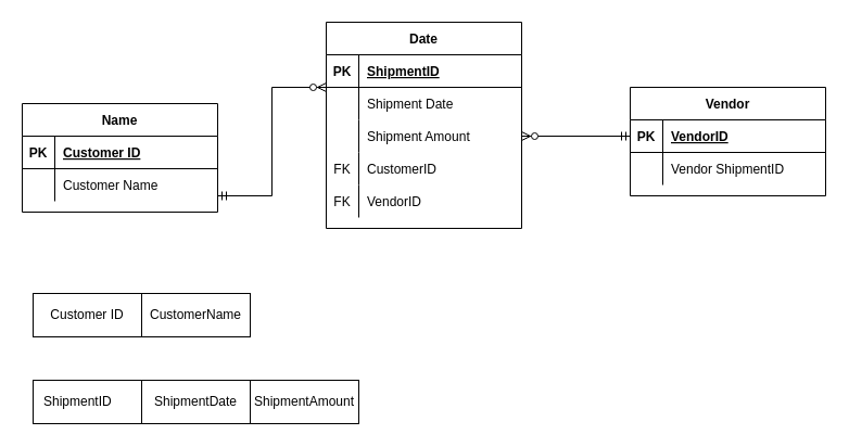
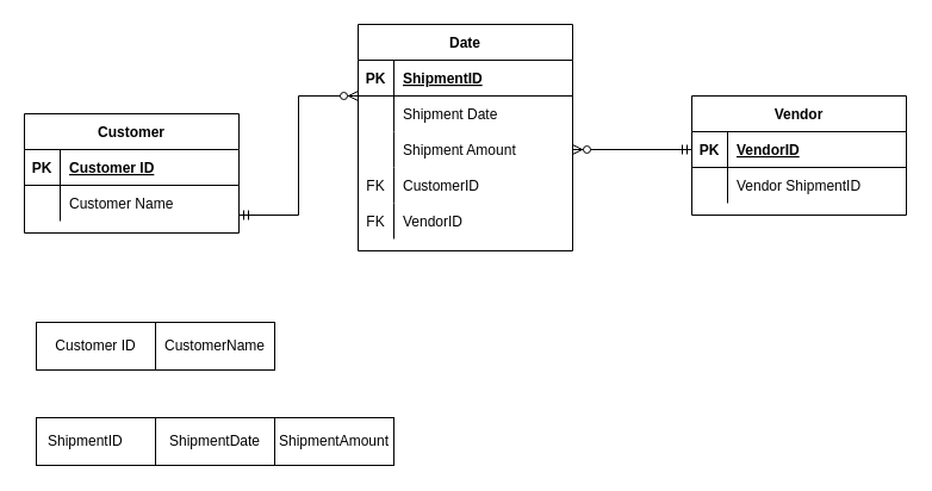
  <mxCell id="0" />
  <mxCell id="1" parent="0" />
- <mxCell id="2" value="Name" style="shape=table;startSize=30;container=1;collapsible=1;childLayout=tableLayout;fixedRows=1;rowLines=0;fontStyle=1;align=center;resizeLast=1;" vertex="1" parent="1"><mxGeometry x="20" y="95" width="180" height="100" as="geometry" /></mxCell>
+ <mxCell id="2" value="Customer" style="shape=table;startSize=30;container=1;collapsible=1;childLayout=tableLayout;fixedRows=1;rowLines=0;fontStyle=1;align=center;resizeLast=1;" vertex="1" parent="1"><mxGeometry x="20" y="95" width="180" height="100" as="geometry" /></mxCell>
  <mxCell id="3" value="" style="shape=tableRow;horizontal=0;startSize=0;swimlaneHead=0;swimlaneBody=0;fillColor=none;collapsible=0;dropTarget=0;points=[[0,0.5],[1,0.5]];portConstraint=eastwest;top=0;left=0;right=0;bottom=1;" vertex="1" parent="2"><mxGeometry y="30" width="180" height="30" as="geometry" /></mxCell>
  <mxCell id="4" value="PK" style="shape=partialRectangle;connectable=0;fillColor=none;top=0;left=0;bottom=0;right=0;fontStyle=1;overflow=hidden;" vertex="1" parent="3"><mxGeometry width="30" height="30" as="geometry"><mxRectangle width="30" height="30" as="alternateBounds" /></mxGeometry></mxCell>
  <mxCell id="5" value="Customer ID" style="shape=partialRectangle;connectable=0;fillColor=none;top=0;left=0;bottom=0;right=0;align=left;spacingLeft=6;fontStyle=5;overflow=hidden;" vertex="1" parent="3"><mxGeometry x="30" width="150" height="30" as="geometry"><mxRectangle width="150" height="30" as="alternateBounds" /></mxGeometry></mxCell>
  <mxCell id="6" value="" style="shape=tableRow;horizontal=0;startSize=0;swimlaneHead=0;swimlaneBody=0;fillColor=none;collapsible=0;dropTarget=0;points=[[0,0.5],[1,0.5]];portConstraint=eastwest;top=0;left=0;right=0;bottom=0;" vertex="1" parent="2"><mxGeometry y="60" width="180" height="30" as="geometry" /></mxCell>
  <mxCell id="7" value="" style="shape=partialRectangle;connectable=0;fillColor=none;top=0;left=0;bottom=0;right=0;editable=1;overflow=hidden;" vertex="1" parent="6"><mxGeometry width="30" height="30" as="geometry"><mxRectangle width="30" height="30" as="alternateBounds" /></mxGeometry></mxCell>
  <mxCell id="8" value="Customer Name" style="shape=partialRectangle;connectable=0;fillColor=none;top=0;left=0;bottom=0;right=0;align=left;spacingLeft=6;overflow=hidden;" vertex="1" parent="6"><mxGeometry x="30" width="150" height="30" as="geometry"><mxRectangle width="150" height="30" as="alternateBounds" /></mxGeometry></mxCell>
  <mxCell id="9" value="Date" style="shape=table;startSize=30;container=1;collapsible=1;childLayout=tableLayout;fixedRows=1;rowLines=0;fontStyle=1;align=center;resizeLast=1;" vertex="1" parent="1"><mxGeometry x="300" y="20" width="180" height="190" as="geometry" /></mxCell>
  <mxCell id="10" value="" style="shape=tableRow;horizontal=0;startSize=0;swimlaneHead=0;swimlaneBody=0;fillColor=none;collapsible=0;dropTarget=0;points=[[0,0.5],[1,0.5]];portConstraint=eastwest;top=0;left=0;right=0;bottom=1;" vertex="1" parent="9"><mxGeometry y="30" width="180" height="30" as="geometry" /></mxCell>
  <mxCell id="11" value="PK" style="shape=partialRectangle;connectable=0;fillColor=none;top=0;left=0;bottom=0;right=0;fontStyle=1;overflow=hidden;" vertex="1" parent="10"><mxGeometry width="30" height="30" as="geometry"><mxRectangle width="30" height="30" as="alternateBounds" /></mxGeometry></mxCell>
  <mxCell id="12" value="ShipmentID" style="shape=partialRectangle;connectable=0;fillColor=none;top=0;left=0;bottom=0;right=0;align=left;spacingLeft=6;fontStyle=5;overflow=hidden;" vertex="1" parent="10"><mxGeometry x="30" width="150" height="30" as="geometry"><mxRectangle width="150" height="30" as="alternateBounds" /></mxGeometry></mxCell>
  <mxCell id="13" value="" style="shape=tableRow;horizontal=0;startSize=0;swimlaneHead=0;swimlaneBody=0;fillColor=none;collapsible=0;dropTarget=0;points=[[0,0.5],[1,0.5]];portConstraint=eastwest;top=0;left=0;right=0;bottom=0;" vertex="1" parent="9"><mxGeometry y="60" width="180" height="30" as="geometry" /></mxCell>
  <mxCell id="14" value="" style="shape=partialRectangle;connectable=0;fillColor=none;top=0;left=0;bottom=0;right=0;editable=1;overflow=hidden;" vertex="1" parent="13"><mxGeometry width="30" height="30" as="geometry"><mxRectangle width="30" height="30" as="alternateBounds" /></mxGeometry></mxCell>
  <mxCell id="15" value="Shipment Date" style="shape=partialRectangle;connectable=0;fillColor=none;top=0;left=0;bottom=0;right=0;align=left;spacingLeft=6;overflow=hidden;" vertex="1" parent="13"><mxGeometry x="30" width="150" height="30" as="geometry"><mxRectangle width="150" height="30" as="alternateBounds" /></mxGeometry></mxCell>
  <mxCell id="16" value="" style="shape=tableRow;horizontal=0;startSize=0;swimlaneHead=0;swimlaneBody=0;fillColor=none;collapsible=0;dropTarget=0;points=[[0,0.5],[1,0.5]];portConstraint=eastwest;top=0;left=0;right=0;bottom=0;" vertex="1" parent="9"><mxGeometry y="90" width="180" height="30" as="geometry" /></mxCell>
  <mxCell id="17" value="" style="shape=partialRectangle;connectable=0;fillColor=none;top=0;left=0;bottom=0;right=0;editable=1;overflow=hidden;" vertex="1" parent="16"><mxGeometry width="30" height="30" as="geometry"><mxRectangle width="30" height="30" as="alternateBounds" /></mxGeometry></mxCell>
  <mxCell id="18" value="Shipment Amount" style="shape=partialRectangle;connectable=0;fillColor=none;top=0;left=0;bottom=0;right=0;align=left;spacingLeft=6;overflow=hidden;" vertex="1" parent="16"><mxGeometry x="30" width="150" height="30" as="geometry"><mxRectangle width="150" height="30" as="alternateBounds" /></mxGeometry></mxCell>
  <mxCell id="19" value="" style="shape=tableRow;horizontal=0;startSize=0;swimlaneHead=0;swimlaneBody=0;fillColor=none;collapsible=0;dropTarget=0;points=[[0,0.5],[1,0.5]];portConstraint=eastwest;top=0;left=0;right=0;bottom=0;" vertex="1" parent="9"><mxGeometry y="120" width="180" height="30" as="geometry" /></mxCell>
  <mxCell id="20" value="FK" style="shape=partialRectangle;connectable=0;fillColor=none;top=0;left=0;bottom=0;right=0;editable=1;overflow=hidden;" vertex="1" parent="19"><mxGeometry width="30" height="30" as="geometry"><mxRectangle width="30" height="30" as="alternateBounds" /></mxGeometry></mxCell>
  <mxCell id="21" value="CustomerID" style="shape=partialRectangle;connectable=0;fillColor=none;top=0;left=0;bottom=0;right=0;align=left;spacingLeft=6;overflow=hidden;" vertex="1" parent="19"><mxGeometry x="30" width="150" height="30" as="geometry"><mxRectangle width="150" height="30" as="alternateBounds" /></mxGeometry></mxCell>
  <mxCell id="22" value="" style="shape=tableRow;horizontal=0;startSize=0;swimlaneHead=0;swimlaneBody=0;fillColor=none;collapsible=0;dropTarget=0;points=[[0,0.5],[1,0.5]];portConstraint=eastwest;top=0;left=0;right=0;bottom=0;" vertex="1" parent="9"><mxGeometry y="150" width="180" height="30" as="geometry" /></mxCell>
  <mxCell id="23" value="FK" style="shape=partialRectangle;connectable=0;fillColor=none;top=0;left=0;bottom=0;right=0;fontStyle=0;overflow=hidden;" vertex="1" parent="22"><mxGeometry width="30" height="30" as="geometry"><mxRectangle width="30" height="30" as="alternateBounds" /></mxGeometry></mxCell>
  <mxCell id="24" value="VendorID" style="shape=partialRectangle;connectable=0;fillColor=none;top=0;left=0;bottom=0;right=0;align=left;spacingLeft=6;fontStyle=0;overflow=hidden;" vertex="1" parent="22"><mxGeometry x="30" width="150" height="30" as="geometry"><mxRectangle width="150" height="30" as="alternateBounds" /></mxGeometry></mxCell>
  <mxCell id="25" value="Vendor" style="shape=table;startSize=30;container=1;collapsible=1;childLayout=tableLayout;fixedRows=1;rowLines=0;fontStyle=1;align=center;resizeLast=1;" vertex="1" parent="1"><mxGeometry x="580" y="80" width="180" height="100" as="geometry" /></mxCell>
  <mxCell id="26" value="" style="shape=tableRow;horizontal=0;startSize=0;swimlaneHead=0;swimlaneBody=0;fillColor=none;collapsible=0;dropTarget=0;points=[[0,0.5],[1,0.5]];portConstraint=eastwest;top=0;left=0;right=0;bottom=1;" vertex="1" parent="25"><mxGeometry y="30" width="180" height="30" as="geometry" /></mxCell>
  <mxCell id="27" value="PK" style="shape=partialRectangle;connectable=0;fillColor=none;top=0;left=0;bottom=0;right=0;fontStyle=1;overflow=hidden;" vertex="1" parent="26"><mxGeometry width="30" height="30" as="geometry"><mxRectangle width="30" height="30" as="alternateBounds" /></mxGeometry></mxCell>
  <mxCell id="28" value="VendorID" style="shape=partialRectangle;connectable=0;fillColor=none;top=0;left=0;bottom=0;right=0;align=left;spacingLeft=6;fontStyle=5;overflow=hidden;" vertex="1" parent="26"><mxGeometry x="30" width="150" height="30" as="geometry"><mxRectangle width="150" height="30" as="alternateBounds" /></mxGeometry></mxCell>
  <mxCell id="29" value="" style="shape=tableRow;horizontal=0;startSize=0;swimlaneHead=0;swimlaneBody=0;fillColor=none;collapsible=0;dropTarget=0;points=[[0,0.5],[1,0.5]];portConstraint=eastwest;top=0;left=0;right=0;bottom=0;" vertex="1" parent="25"><mxGeometry y="60" width="180" height="30" as="geometry" /></mxCell>
  <mxCell id="30" value="" style="shape=partialRectangle;connectable=0;fillColor=none;top=0;left=0;bottom=0;right=0;editable=1;overflow=hidden;" vertex="1" parent="29"><mxGeometry width="30" height="30" as="geometry"><mxRectangle width="30" height="30" as="alternateBounds" /></mxGeometry></mxCell>
  <mxCell id="31" value="Vendor ShipmentID" style="shape=partialRectangle;connectable=0;fillColor=none;top=0;left=0;bottom=0;right=0;align=left;spacingLeft=6;overflow=hidden;" vertex="1" parent="29"><mxGeometry x="30" width="150" height="30" as="geometry"><mxRectangle width="150" height="30" as="alternateBounds" /></mxGeometry></mxCell>
  <mxCell id="32" value="Customer ID" style="whiteSpace=wrap;html=1;align=center;" vertex="1" parent="1"><mxGeometry x="30" y="270" width="100" height="40" as="geometry" /></mxCell>
  <mxCell id="33" value="Customer ID" style="whiteSpace=wrap;html=1;align=center;" vertex="1" parent="1"><mxGeometry x="30" y="270" width="100" height="40" as="geometry" /></mxCell>
  <mxCell id="34" value="CustomerName" style="whiteSpace=wrap;html=1;align=center;" vertex="1" parent="1"><mxGeometry x="130" y="270" width="100" height="40" as="geometry" /></mxCell>
  <mxCell id="35" style="edgeStyle=none;rounded=0;orthogonalLoop=1;jettySize=auto;html=1;exitX=0;exitY=0.5;exitDx=0;exitDy=0;" edge="1" parent="1" source="34" target="34"><mxGeometry relative="1" as="geometry" /></mxCell>
  <mxCell id="36" value="ShipmentID&lt;span style=&quot;white-space: pre;&quot;&gt;&#09;&lt;/span&gt;" style="whiteSpace=wrap;html=1;align=center;" vertex="1" parent="1"><mxGeometry x="30" y="350" width="100" height="40" as="geometry" /></mxCell>
  <mxCell id="37" value="ShipmentDate" style="whiteSpace=wrap;html=1;align=center;" vertex="1" parent="1"><mxGeometry x="130" y="350" width="100" height="40" as="geometry" /></mxCell>
  <mxCell id="38" value="ShipmentAmount" style="whiteSpace=wrap;html=1;align=center;" vertex="1" parent="1"><mxGeometry x="230" y="350" width="100" height="40" as="geometry" /></mxCell>
  <mxCell id="39" value="" style="fontSize=12;html=1;endArrow=ERzeroToMany;startArrow=ERmandOne;rounded=0;edgeStyle=elbowEdgeStyle;" edge="1" parent="1"><mxGeometry width="100" height="100" relative="1" as="geometry"><mxPoint x="200" y="180" as="sourcePoint" /><mxPoint x="300" y="80" as="targetPoint" /></mxGeometry></mxCell>
  <mxCell id="40" value="" style="edgeStyle=orthogonalEdgeStyle;fontSize=12;html=1;endArrow=ERzeroToMany;startArrow=ERmandOne;rounded=0;exitX=0;exitY=0.5;exitDx=0;exitDy=0;entryX=1;entryY=0.5;entryDx=0;entryDy=0;" edge="1" parent="1" source="26" target="16"><mxGeometry width="100" height="100" relative="1" as="geometry"><mxPoint x="340" y="300" as="sourcePoint" /><mxPoint x="440" y="200" as="targetPoint" /></mxGeometry></mxCell>
